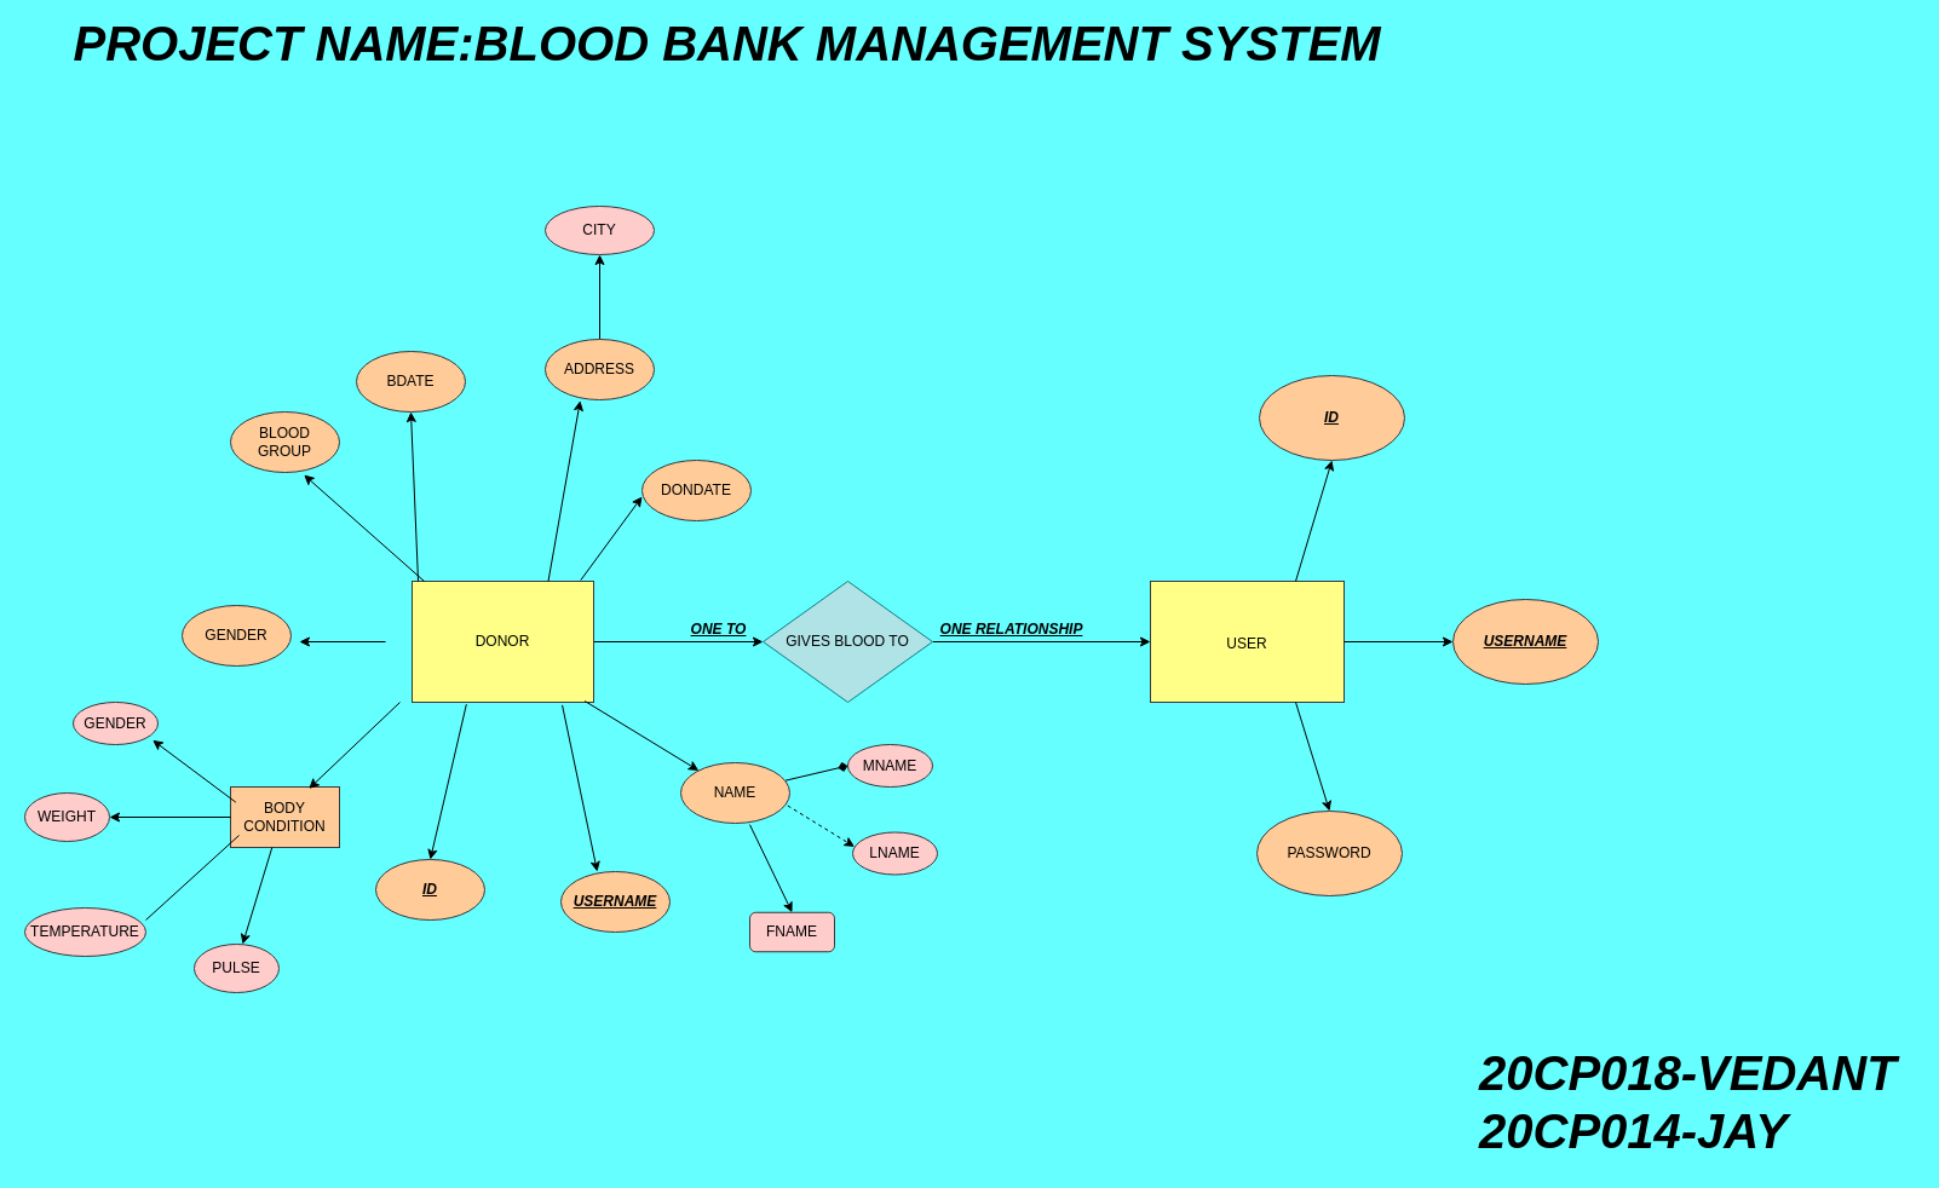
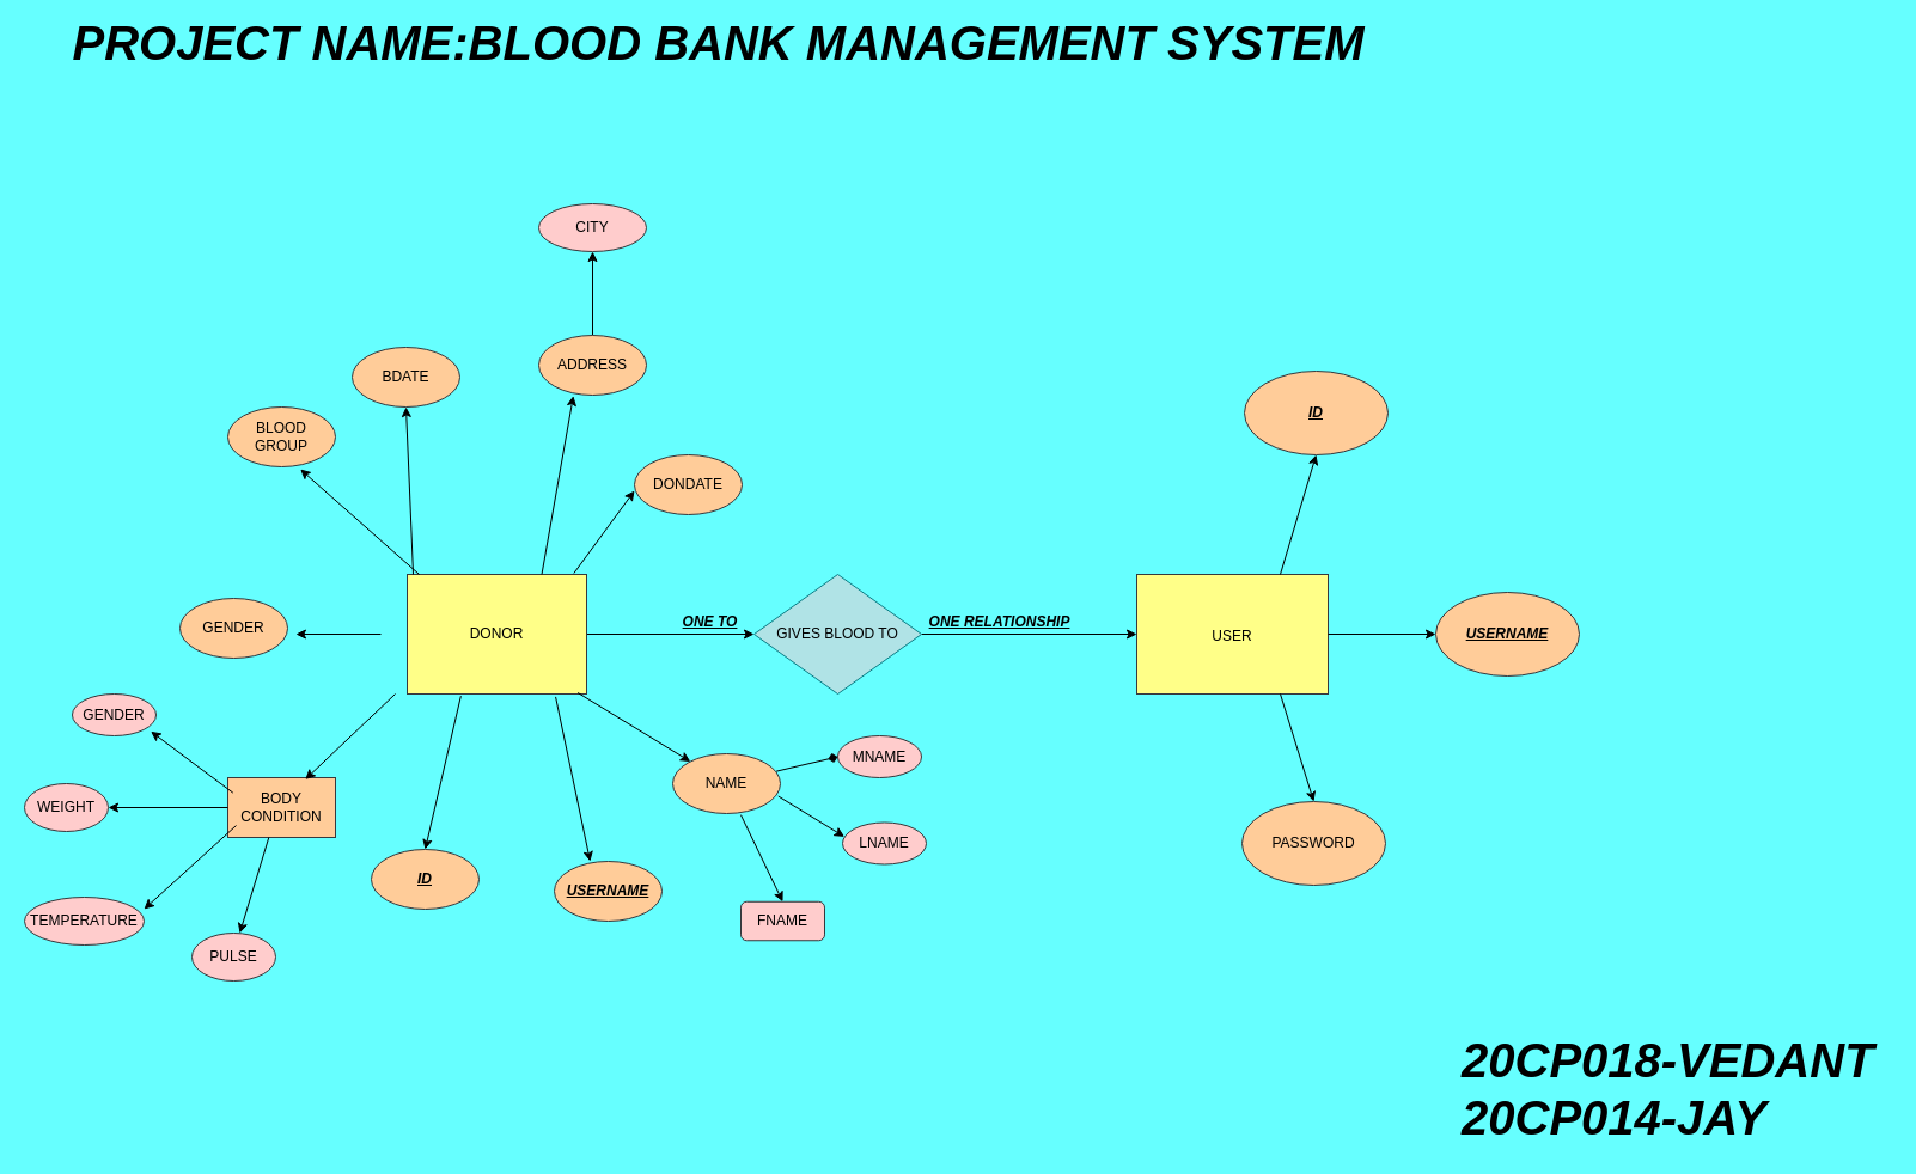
  <mxCell id="0" />
  <mxCell id="1" parent="0" />
  <mxCell id="2" value="USER&lt;font size=&quot;3&quot;&gt;&lt;br&gt;&lt;/font&gt;" style="rounded=0;whiteSpace=wrap;html=1;fillColor=#ffff88;strokeColor=#36393d;" parent="1" vertex="1"><mxGeometry x="950" y="480" width="160" height="100" as="geometry" /></mxCell>
  <mxCell id="3" style="edgeStyle=orthogonalEdgeStyle;rounded=0;orthogonalLoop=1;jettySize=auto;html=1;exitX=1;exitY=0.5;exitDx=0;exitDy=0;entryX=0;entryY=0.5;entryDx=0;entryDy=0;" parent="1" source="5" target="7" edge="1"><mxGeometry relative="1" as="geometry" /></mxCell>
  <mxCell id="4" style="edgeStyle=orthogonalEdgeStyle;rounded=0;orthogonalLoop=1;jettySize=auto;html=1;exitX=0;exitY=0.5;exitDx=0;exitDy=0;entryX=0.988;entryY=0.6;entryDx=0;entryDy=0;entryPerimeter=0;fontSize=12;" parent="1" edge="1"><mxGeometry relative="1" as="geometry"><mxPoint x="318" y="530" as="sourcePoint" /><mxPoint x="246.92" y="530" as="targetPoint" /></mxGeometry></mxCell>
  <mxCell id="5" value="DONOR" style="rounded=0;whiteSpace=wrap;html=1;fillColor=#ffff88;strokeColor=#36393d;" parent="1" vertex="1"><mxGeometry x="340" y="480" width="150" height="100" as="geometry" /></mxCell>
  <mxCell id="6" style="edgeStyle=orthogonalEdgeStyle;rounded=0;orthogonalLoop=1;jettySize=auto;html=1;exitX=1;exitY=0.5;exitDx=0;exitDy=0;entryX=0;entryY=0.5;entryDx=0;entryDy=0;" parent="1" source="7" target="2" edge="1"><mxGeometry relative="1" as="geometry" /></mxCell>
  <mxCell id="7" value="GIVES BLOOD TO" style="rhombus;whiteSpace=wrap;html=1;fillColor=#b0e3e6;strokeColor=#0e8088;" parent="1" vertex="1"><mxGeometry x="630" y="480" width="140" height="100" as="geometry" /></mxCell>
  <mxCell id="8" value="&lt;u&gt;&lt;i&gt;&lt;b&gt;ID&lt;/b&gt;&lt;/i&gt;&lt;/u&gt;" style="ellipse;whiteSpace=wrap;html=1;fillColor=#ffcc99;strokeColor=#36393d;" parent="1" vertex="1"><mxGeometry x="310" y="710" width="90" height="50" as="geometry" /></mxCell>
  <mxCell id="9" value="BODY CONDITION" style="whiteSpace=wrap;html=1;fillColor=#ffcc99;strokeColor=#36393d;rounded=0;" parent="1" vertex="1"><mxGeometry x="190" y="650" width="90" height="50" as="geometry" /></mxCell>
  <mxCell id="10" value="DONDATE" style="ellipse;whiteSpace=wrap;html=1;fillColor=#ffcc99;strokeColor=#36393d;" parent="1" vertex="1"><mxGeometry x="530" y="380" width="90" height="50" as="geometry" /></mxCell>
  <mxCell id="11" style="edgeStyle=orthogonalEdgeStyle;rounded=0;orthogonalLoop=1;jettySize=auto;html=1;exitX=0.5;exitY=0;exitDx=0;exitDy=0;entryX=0.5;entryY=1;entryDx=0;entryDy=0;" parent="1" source="12" target="20" edge="1"><mxGeometry relative="1" as="geometry" /></mxCell>
  <mxCell id="12" value="ADDRESS" style="ellipse;whiteSpace=wrap;html=1;fillColor=#ffcc99;strokeColor=#36393d;" parent="1" vertex="1"><mxGeometry x="450" y="280" width="90" height="50" as="geometry" /></mxCell>
  <mxCell id="13" value="BDATE" style="ellipse;whiteSpace=wrap;html=1;fillColor=#ffcc99;strokeColor=#36393d;" parent="1" vertex="1"><mxGeometry x="294" y="290" width="90" height="50" as="geometry" /></mxCell>
  <mxCell id="14" value="BLOOD GROUP" style="ellipse;whiteSpace=wrap;html=1;fillColor=#ffcc99;strokeColor=#36393d;" parent="1" vertex="1"><mxGeometry x="190" y="340" width="90" height="50" as="geometry" /></mxCell>
  <mxCell id="15" value="GENDER" style="ellipse;whiteSpace=wrap;html=1;fillColor=#ffcc99;strokeColor=#36393d;" parent="1" vertex="1"><mxGeometry x="150" y="500" width="90" height="50" as="geometry" /></mxCell>
  <mxCell id="16" value="&lt;b&gt;&lt;i&gt;&lt;u&gt;USERNAME&lt;/u&gt;&lt;/i&gt;&lt;/b&gt;" style="ellipse;whiteSpace=wrap;html=1;fillColor=#ffcc99;strokeColor=#36393d;" parent="1" vertex="1"><mxGeometry x="463" y="720" width="90" height="50" as="geometry" /></mxCell>
  <mxCell id="17" value="&lt;b&gt;&lt;i&gt;&lt;u&gt;ID&lt;/u&gt;&lt;/i&gt;&lt;/b&gt;" style="ellipse;whiteSpace=wrap;html=1;fillColor=#ffcc99;strokeColor=#36393d;" parent="1" vertex="1"><mxGeometry x="1040" y="310" width="120" height="70" as="geometry" /></mxCell>
  <mxCell id="18" value="&lt;i&gt;&lt;u&gt;&lt;b&gt;USERNAME&lt;/b&gt;&lt;/u&gt;&lt;/i&gt;" style="ellipse;whiteSpace=wrap;html=1;fillColor=#ffcc99;strokeColor=#36393d;" parent="1" vertex="1"><mxGeometry x="1200" y="495" width="120" height="70" as="geometry" /></mxCell>
  <mxCell id="19" value="PASSWORD" style="ellipse;whiteSpace=wrap;html=1;fillColor=#ffcc99;strokeColor=#36393d;" parent="1" vertex="1"><mxGeometry x="1038" y="670" width="120" height="70" as="geometry" /></mxCell>
  <mxCell id="20" value="CITY" style="ellipse;whiteSpace=wrap;html=1;fillColor=#ffcccc;strokeColor=#36393d;" parent="1" vertex="1"><mxGeometry x="450" y="170" width="90" height="40" as="geometry" /></mxCell>
  <mxCell id="21" value="NAME" style="ellipse;whiteSpace=wrap;html=1;fillColor=#ffcc99;strokeColor=#36393d;" parent="1" vertex="1"><mxGeometry x="562" y="630" width="90" height="50" as="geometry" /></mxCell>
  <mxCell id="22" value="" style="endArrow=classic;html=1;rounded=0;fontSize=12;exitX=0.929;exitY=-0.01;exitDx=0;exitDy=0;exitPerimeter=0;" parent="1" source="5" edge="1"><mxGeometry width="50" height="50" relative="1" as="geometry"><mxPoint x="480" y="460" as="sourcePoint" /><mxPoint x="530" y="410" as="targetPoint" /></mxGeometry></mxCell>
  <mxCell id="23" value="" style="endArrow=classic;html=1;rounded=0;fontSize=12;entryX=0.321;entryY=1.014;entryDx=0;entryDy=0;entryPerimeter=0;exitX=0.75;exitY=0;exitDx=0;exitDy=0;" parent="1" source="5" target="12" edge="1"><mxGeometry width="50" height="50" relative="1" as="geometry"><mxPoint x="420" y="450" as="sourcePoint" /><mxPoint x="470" y="400" as="targetPoint" /></mxGeometry></mxCell>
  <mxCell id="24" value="" style="endArrow=classic;html=1;rounded=0;fontSize=12;entryX=0.5;entryY=1;entryDx=0;entryDy=0;" parent="1" target="13" edge="1"><mxGeometry width="50" height="50" relative="1" as="geometry"><mxPoint x="345" y="480" as="sourcePoint" /><mxPoint x="380" y="380" as="targetPoint" /></mxGeometry></mxCell>
  <mxCell id="25" value="" style="endArrow=classic;html=1;rounded=0;fontSize=12;entryX=0.674;entryY=1.041;entryDx=0;entryDy=0;entryPerimeter=0;exitX=0.067;exitY=0;exitDx=0;exitDy=0;exitPerimeter=0;" parent="1" source="5" target="14" edge="1"><mxGeometry width="50" height="50" relative="1" as="geometry"><mxPoint x="240" y="450" as="sourcePoint" /><mxPoint x="290" y="400" as="targetPoint" /></mxGeometry></mxCell>
  <mxCell id="26" value="" style="endArrow=classic;html=1;rounded=0;fontSize=12;exitX=0.951;exitY=0.99;exitDx=0;exitDy=0;exitPerimeter=0;" parent="1" source="5" target="21" edge="1"><mxGeometry width="50" height="50" relative="1" as="geometry"><mxPoint x="420" y="650" as="sourcePoint" /><mxPoint x="470" y="600" as="targetPoint" /></mxGeometry></mxCell>
  <mxCell id="27" value="" style="endArrow=classic;html=1;rounded=0;fontSize=12;entryX=0.333;entryY=0;entryDx=0;entryDy=0;entryPerimeter=0;exitX=0.827;exitY=1.024;exitDx=0;exitDy=0;exitPerimeter=0;" parent="1" source="5" target="16" edge="1"><mxGeometry width="50" height="50" relative="1" as="geometry"><mxPoint x="420" y="590" as="sourcePoint" /><mxPoint x="470" y="600" as="targetPoint" /></mxGeometry></mxCell>
  <mxCell id="28" value="" style="endArrow=classic;html=1;rounded=0;fontSize=12;entryX=0.5;entryY=0;entryDx=0;entryDy=0;exitX=0.299;exitY=1.017;exitDx=0;exitDy=0;exitPerimeter=0;" parent="1" source="5" target="8" edge="1"><mxGeometry width="50" height="50" relative="1" as="geometry"><mxPoint x="340" y="660" as="sourcePoint" /><mxPoint x="390" y="610" as="targetPoint" /></mxGeometry></mxCell>
  <mxCell id="29" value="" style="endArrow=classic;html=1;rounded=0;fontSize=12;entryX=0.72;entryY=0.028;entryDx=0;entryDy=0;entryPerimeter=0;" parent="1" target="9" edge="1"><mxGeometry width="50" height="50" relative="1" as="geometry"><mxPoint x="330" y="580" as="sourcePoint" /><mxPoint x="310" y="590" as="targetPoint" /></mxGeometry></mxCell>
  <mxCell id="30" value="GENDER" style="ellipse;whiteSpace=wrap;html=1;fontSize=12;fillColor=#ffcccc;strokeColor=#36393d;" parent="1" vertex="1"><mxGeometry x="60" y="580" width="70" height="35" as="geometry" /></mxCell>
  <mxCell id="31" value="WEIGHT" style="ellipse;whiteSpace=wrap;html=1;fillColor=#ffcccc;strokeColor=#36393d;" parent="1" vertex="1"><mxGeometry x="20" y="655" width="70" height="40" as="geometry" /></mxCell>
  <mxCell id="32" value="TEMPERATURE" style="ellipse;whiteSpace=wrap;html=1;fillColor=#ffcccc;strokeColor=#36393d;" parent="1" vertex="1"><mxGeometry x="20" y="750" width="100" height="40" as="geometry" /></mxCell>
  <mxCell id="33" value="PULSE" style="ellipse;whiteSpace=wrap;html=1;fillColor=#ffcccc;strokeColor=#36393d;" parent="1" vertex="1"><mxGeometry x="160" y="780" width="70" height="40" as="geometry" /></mxCell>
  <mxCell id="34" value="" style="endArrow=classic;html=1;rounded=0;fontSize=12;exitX=0.048;exitY=0.253;exitDx=0;exitDy=0;entryX=0.938;entryY=0.895;entryDx=0;entryDy=0;entryPerimeter=0;exitPerimeter=0;" parent="1" source="9" target="30" edge="1"><mxGeometry width="50" height="50" relative="1" as="geometry"><mxPoint x="45" y="710" as="sourcePoint" /><mxPoint x="-70" y="650" as="targetPoint" /></mxGeometry></mxCell>
  <mxCell id="35" value="" style="endArrow=classic;html=1;rounded=0;fontSize=12;exitX=0;exitY=0.5;exitDx=0;exitDy=0;entryX=1;entryY=0.5;entryDx=0;entryDy=0;" parent="1" source="9" target="31" edge="1"><mxGeometry width="50" height="50" relative="1" as="geometry"><mxPoint x="80" y="720" as="sourcePoint" /><mxPoint x="-130" y="600" as="targetPoint" /></mxGeometry></mxCell>
- <mxCell id="36" value="" style="endArrow=none;html=1;rounded=0;fontSize=12;exitX=0.078;exitY=0.8;exitDx=0;exitDy=0;exitPerimeter=0;entryX=1;entryY=0.25;entryDx=0;entryDy=0;entryPerimeter=0;" parent="1" source="9" target="32" edge="1"><mxGeometry width="50" height="50" relative="1" as="geometry"><mxPoint x="20" y="610" as="sourcePoint" /><mxPoint x="-30" y="710" as="targetPoint" /></mxGeometry></mxCell>
+ <mxCell id="36" value="" style="endArrow=classic;html=1;rounded=0;fontSize=12;exitX=0.078;exitY=0.8;exitDx=0;exitDy=0;exitPerimeter=0;entryX=1;entryY=0.25;entryDx=0;entryDy=0;entryPerimeter=0;" parent="1" source="9" target="32" edge="1"><mxGeometry width="50" height="50" relative="1" as="geometry"><mxPoint x="20" y="610" as="sourcePoint" /><mxPoint x="-30" y="710" as="targetPoint" /></mxGeometry></mxCell>
  <mxCell id="37" value="" style="endArrow=classic;html=1;rounded=0;fontSize=12;exitX=0.381;exitY=1;exitDx=0;exitDy=0;exitPerimeter=0;entryX=0.571;entryY=0;entryDx=0;entryDy=0;entryPerimeter=0;" parent="1" source="9" target="33" edge="1"><mxGeometry width="50" height="50" relative="1" as="geometry"><mxPoint x="80" y="720" as="sourcePoint" /><mxPoint x="-30" y="740" as="targetPoint" /></mxGeometry></mxCell>
  <mxCell id="38" value="MNAME" style="ellipse;whiteSpace=wrap;html=1;fontSize=12;fillColor=#ffcccc;strokeColor=#36393d;" parent="1" vertex="1"><mxGeometry x="700" y="615" width="70" height="35" as="geometry" /></mxCell>
  <mxCell id="39" value="LNAME" style="ellipse;whiteSpace=wrap;html=1;fontSize=12;fillColor=#ffcccc;strokeColor=#36393d;" parent="1" vertex="1"><mxGeometry x="704" y="687.5" width="70" height="35" as="geometry" /></mxCell>
  <mxCell id="40" value="FNAME" style="whiteSpace=wrap;html=1;fontSize=12;fillColor=#ffcccc;strokeColor=#36393d;rounded=1;" parent="1" vertex="1"><mxGeometry x="619" y="753.75" width="70" height="32.5" as="geometry" /></mxCell>
  <mxCell id="41" value="" style="endArrow=classic;html=1;rounded=0;fontSize=12;entryX=0.5;entryY=0;entryDx=0;entryDy=0;exitX=0.633;exitY=1.023;exitDx=0;exitDy=0;exitPerimeter=0;" parent="1" source="21" target="40" edge="1"><mxGeometry width="50" height="50" relative="1" as="geometry"><mxPoint x="520" y="700" as="sourcePoint" /><mxPoint x="570" y="650" as="targetPoint" /></mxGeometry></mxCell>
- <mxCell id="42" value="" style="endArrow=classic;html=1;rounded=0;fontSize=12;entryX=0.022;entryY=0.341;entryDx=0;entryDy=0;entryPerimeter=0;exitX=0.981;exitY=0.71;exitDx=0;exitDy=0;exitPerimeter=0;dashed=1;" parent="1" source="21" target="39" edge="1"><mxGeometry width="50" height="50" relative="1" as="geometry"><mxPoint x="520" y="700" as="sourcePoint" /><mxPoint x="610" y="810" as="targetPoint" /></mxGeometry></mxCell>
+ <mxCell id="42" value="" style="endArrow=classic;html=1;rounded=0;fontSize=12;entryX=0.022;entryY=0.341;entryDx=0;entryDy=0;entryPerimeter=0;exitX=0.981;exitY=0.71;exitDx=0;exitDy=0;exitPerimeter=0;" parent="1" source="21" target="39" edge="1"><mxGeometry width="50" height="50" relative="1" as="geometry"><mxPoint x="520" y="700" as="sourcePoint" /><mxPoint x="610" y="810" as="targetPoint" /></mxGeometry></mxCell>
  <mxCell id="43" value="" style="endArrow=diamond;html=1;rounded=0;fontSize=12;entryX=0;entryY=0.5;entryDx=0;entryDy=0;exitX=0.962;exitY=0.293;exitDx=0;exitDy=0;exitPerimeter=0;" parent="1" source="21" target="38" edge="1"><mxGeometry width="50" height="50" relative="1" as="geometry"><mxPoint x="520" y="700" as="sourcePoint" /><mxPoint x="570" y="650" as="targetPoint" /></mxGeometry></mxCell>
  <mxCell id="44" value="" style="endArrow=classic;html=1;rounded=0;fontSize=12;entryX=0.5;entryY=1;entryDx=0;entryDy=0;" parent="1" target="17" edge="1"><mxGeometry width="50" height="50" relative="1" as="geometry"><mxPoint x="1070" y="480" as="sourcePoint" /><mxPoint x="1090" y="530" as="targetPoint" /></mxGeometry></mxCell>
  <mxCell id="45" value="" style="endArrow=classic;html=1;rounded=0;fontSize=12;entryX=0;entryY=0.5;entryDx=0;entryDy=0;exitX=1;exitY=0.5;exitDx=0;exitDy=0;" parent="1" source="2" target="18" edge="1"><mxGeometry width="50" height="50" relative="1" as="geometry"><mxPoint x="1010" y="580" as="sourcePoint" /><mxPoint x="1060" y="530" as="targetPoint" /></mxGeometry></mxCell>
  <mxCell id="46" value="" style="endArrow=classic;html=1;rounded=0;fontSize=12;entryX=0.5;entryY=0;entryDx=0;entryDy=0;exitX=0.75;exitY=1;exitDx=0;exitDy=0;" parent="1" source="2" target="19" edge="1"><mxGeometry width="50" height="50" relative="1" as="geometry"><mxPoint x="1010" y="580" as="sourcePoint" /><mxPoint x="1060" y="530" as="targetPoint" /></mxGeometry></mxCell>
  <mxCell id="47" value="&lt;u&gt;&lt;i&gt;&lt;b&gt;ONE TO&lt;/b&gt;&lt;/i&gt;&lt;/u&gt;" style="text;html=1;align=center;verticalAlign=middle;resizable=0;points=[];autosize=1;strokeColor=none;fillColor=none;fontSize=12;" parent="1" vertex="1"><mxGeometry x="563" y="510" width="60" height="20" as="geometry" /></mxCell>
  <mxCell id="48" value="&lt;b&gt;&lt;i&gt;&lt;u&gt;ONE RELATIONSHIP&lt;/u&gt;&lt;/i&gt;&lt;/b&gt;" style="text;html=1;align=center;verticalAlign=middle;resizable=0;points=[];autosize=1;strokeColor=none;fillColor=none;fontSize=12;" parent="1" vertex="1"><mxGeometry x="770" y="510" width="130" height="20" as="geometry" /></mxCell>
  <mxCell id="49" value="&lt;b&gt;&lt;i&gt;&lt;font style=&quot;font-size: 40px&quot;&gt;PROJECT NAME:BLOOD BANK MANAGEMENT SYSTEM&lt;/font&gt;&lt;/i&gt;&lt;/b&gt;" style="text;html=1;align=center;verticalAlign=middle;resizable=0;points=[];autosize=1;strokeColor=none;fillColor=none;fontSize=12;" parent="1" vertex="1"><mxGeometry x="50" y="20" width="1100" height="30" as="geometry" /></mxCell>
  <mxCell id="50" value="&lt;i&gt;&lt;b&gt;20CP018-VEDANT&lt;br&gt;20CP014-JAY&lt;/b&gt;&lt;/i&gt;" style="text;html=1;align=left;verticalAlign=middle;resizable=0;points=[];autosize=1;strokeColor=none;fillColor=none;fontSize=40;" parent="1" vertex="1"><mxGeometry x="1220" y="860" width="360" height="100" as="geometry" /></mxCell>
